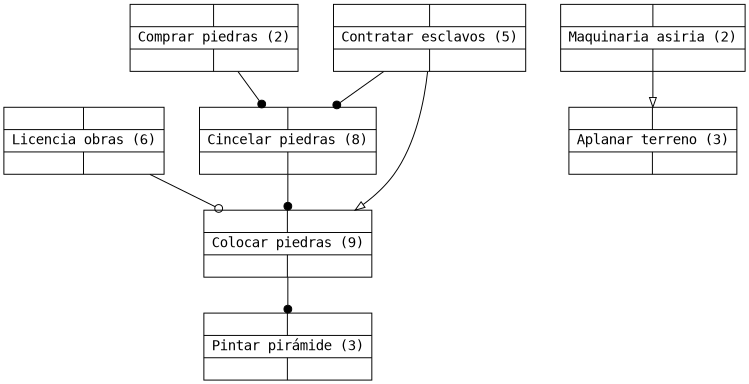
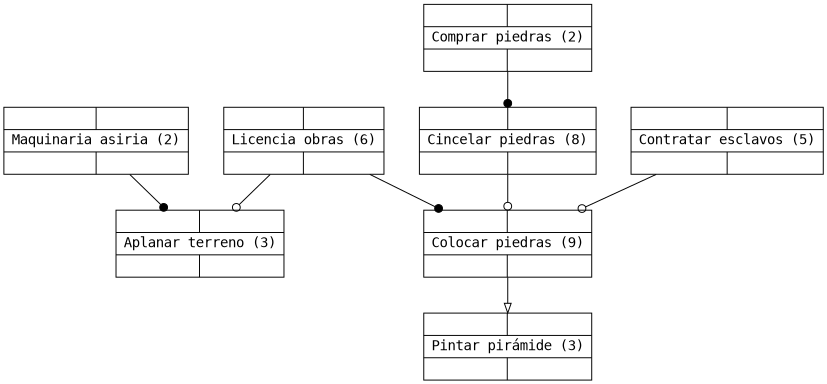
  digraph {
    fontname="DejaVu Sans Mono"
    nodesep=.5
    rankdir=TB
    ranksep=.5
    node [fontname="DejaVu Sans Mono" shape=record]
    edge [arrowhead=odot fontname="DejaVu Sans Mono"]
    n1 [label="{{  |  }  | { Licencia obras (6) }        | {  | }}" width=.5]
    n2 [label="{{  |  }  | { Aplanar terreno (3) }       | {  | }}" width=.5]
    n3 [label="{{  |  }  | { Colocar piedras (9) }       | {  | }}" width=.5]
    n4 [label="{{  |  }  | { Pintar pirámide (3) }       | {  | }}" width=.5]
    n5 [label="{{  |  }  | { Comprar piedras (2) }       | {  | }}" width=.5]
    n6 [label="{{  |  }  | { Cincelar piedras (8) }      | {  | }}" width=.5]
    n7 [label="{{  |  }  | { Maquinaria asiria (2) }     | {  | }}" width=.5]
    n8 [label="{{  |  }  | { Contratar esclavos (5) }    | {  | }}" width=.5]
-   n1 -> n3
-   n3 -> n4 [arrowhead=dot]
+   n1 -> n2
+   n1 -> n3 [arrowhead=dot]
+   n3 -> n4 [arrowhead=onormal]
    n5 -> n6 [arrowhead=dot]
-   n6 -> n3 [arrowhead=dot]
-   n7 -> n2 [arrowhead=onormal]
-   n8 -> n3 [arrowhead=onormal]
-   n8 -> n6 [arrowhead=dot]
+   n6 -> n3
+   n7 -> n2 [arrowhead=dot]
+   n8 -> n3
  }
